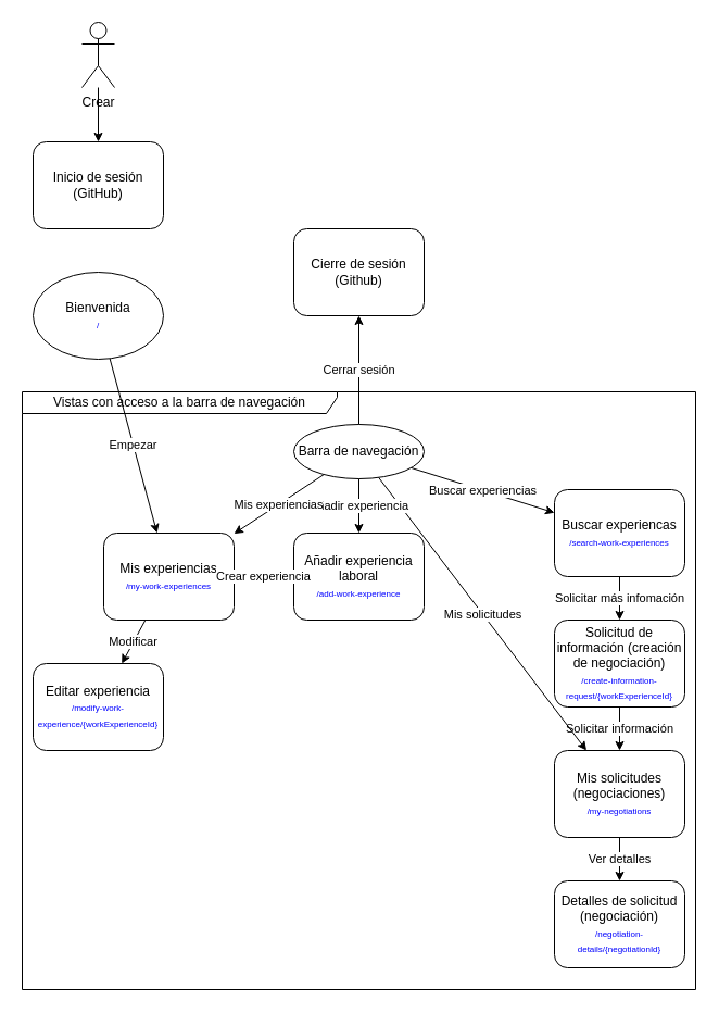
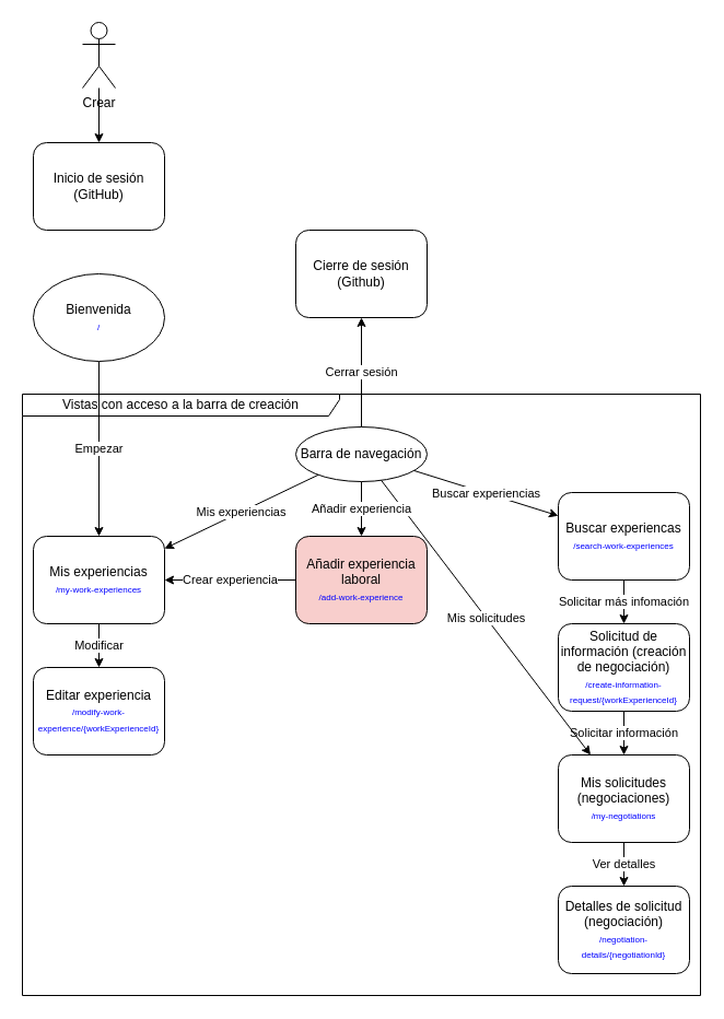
  <mxCell id="0" />
  <mxCell id="1" parent="0" />
- <mxCell id="2" value="Vistas con acceso a la barra de navegación" style="shape=umlFrame;whiteSpace=wrap;html=1;width=290;height=20;" parent="1" vertex="1"><mxGeometry x="20" y="360" width="620" height="550" as="geometry" /></mxCell>
+ <mxCell id="2" value="Vistas con acceso a la barra de creación" style="shape=umlFrame;whiteSpace=wrap;html=1;width=290;height=20;" parent="1" vertex="1"><mxGeometry x="20" y="360" width="620" height="550" as="geometry" /></mxCell>
  <mxCell id="3" value="Empezar" style="endArrow=classic;html=1;" parent="1" source="7" target="20" edge="1"><mxGeometry width="50" height="50" relative="1" as="geometry"><mxPoint x="100" y="210" as="sourcePoint" /><mxPoint x="210" y="310" as="targetPoint" /></mxGeometry></mxCell>
  <mxCell id="4" value="Inicio de sesión&lt;br&gt;(GitHub)" style="rounded=1;whiteSpace=wrap;html=1;" parent="1" vertex="1"><mxGeometry x="30" y="130" width="120" height="80" as="geometry" /></mxCell>
  <mxCell id="5" value="Crear" style="shape=umlActor;verticalLabelPosition=bottom;verticalAlign=top;html=1;outlineConnect=0;" parent="1" vertex="1"><mxGeometry x="75" y="20" width="30" height="60" as="geometry" /></mxCell>
  <mxCell id="6" value="Barra de navegación" style="ellipse;whiteSpace=wrap;html=1;" parent="1" vertex="1"><mxGeometry x="270" y="390" width="120" height="50" as="geometry" /></mxCell>
  <mxCell id="7" value="Bienvenida&lt;br&gt;&lt;font color=&quot;#0000ff&quot; style=&quot;font-size: 8px&quot;&gt;/&lt;/font&gt;" style="ellipse;whiteSpace=wrap;html=1;" parent="1" vertex="1"><mxGeometry x="30" y="250" width="120" height="80" as="geometry" /></mxCell>
  <mxCell id="8" value="Buscar experiencas&lt;br&gt;&lt;font color=&quot;#0000ff&quot; style=&quot;font-size: 8px&quot;&gt;/search-work-experiences&lt;/font&gt;" style="rounded=1;whiteSpace=wrap;html=1;" parent="1" vertex="1"><mxGeometry x="510" y="450" width="120" height="80" as="geometry" /></mxCell>
  <mxCell id="9" value="Buscar experiencias" style="endArrow=classic;html=1;" parent="1" source="6" target="8" edge="1"><mxGeometry width="50" height="50" relative="1" as="geometry"><mxPoint x="100" y="370" as="sourcePoint" /><mxPoint x="100" y="510" as="targetPoint" /></mxGeometry></mxCell>
  <mxCell id="10" value="Solicitud de información (creación de negociación)&lt;br&gt;&lt;font color=&quot;#0000ff&quot;&gt;&lt;span style=&quot;font-size: 8px&quot;&gt;/create-information-request/{workExperienceId}&lt;/span&gt;&lt;/font&gt;" style="rounded=1;whiteSpace=wrap;html=1;" parent="1" vertex="1"><mxGeometry x="510" y="570" width="120" height="80" as="geometry" /></mxCell>
  <mxCell id="11" value="Solicitar más infomación" style="endArrow=classic;html=1;" parent="1" source="8" target="10" edge="1"><mxGeometry width="50" height="50" relative="1" as="geometry"><mxPoint x="580" y="370" as="sourcePoint" /><mxPoint x="580" y="510" as="targetPoint" /></mxGeometry></mxCell>
  <mxCell id="12" value="Mis solicitudes&lt;br&gt;(negociaciones)&lt;br&gt;&lt;span style=&quot;color: rgb(0 , 0 , 255) ; font-size: 8px&quot;&gt;/my-negotiations&lt;/span&gt;" style="rounded=1;whiteSpace=wrap;html=1;" parent="1" vertex="1"><mxGeometry x="510" y="690" width="120" height="80" as="geometry" /></mxCell>
  <mxCell id="13" value="Solicitar información" style="endArrow=classic;html=1;" parent="1" source="10" target="12" edge="1"><mxGeometry width="50" height="50" relative="1" as="geometry"><mxPoint x="580" y="570" as="sourcePoint" /><mxPoint x="580" y="615" as="targetPoint" /></mxGeometry></mxCell>
  <mxCell id="14" value="Mis solicitudes" style="endArrow=classic;html=1;" parent="1" source="6" target="12" edge="1"><mxGeometry width="50" height="50" relative="1" as="geometry"><mxPoint x="340.826" y="469.325" as="sourcePoint" /><mxPoint x="160" y="522.414" as="targetPoint" /></mxGeometry></mxCell>
  <mxCell id="15" value="" style="endArrow=classic;html=1;" parent="1" source="5" target="4" edge="1"><mxGeometry width="50" height="50" relative="1" as="geometry"><mxPoint x="100" y="210" as="sourcePoint" /><mxPoint x="100" y="260" as="targetPoint" /></mxGeometry></mxCell>
  <mxCell id="16" value="Detalles de solicitud&lt;br&gt;(negociación)&lt;br&gt;&lt;span style=&quot;color: rgb(0 , 0 , 255) ; font-size: 8px&quot;&gt;/&lt;/span&gt;&lt;font color=&quot;#0000ff&quot;&gt;&lt;span style=&quot;font-size: 8px&quot;&gt;negotiation-details/{negotiationId}&lt;/span&gt;&lt;/font&gt;" style="rounded=1;whiteSpace=wrap;html=1;" parent="1" vertex="1"><mxGeometry x="510" y="810" width="120" height="80" as="geometry" /></mxCell>
  <mxCell id="17" value="Ver detalles" style="endArrow=classic;html=1;" parent="1" source="12" target="16" edge="1"><mxGeometry width="50" height="50" relative="1" as="geometry"><mxPoint x="580" y="660" as="sourcePoint" /><mxPoint x="580" y="700" as="targetPoint" /></mxGeometry></mxCell>
- <mxCell id="18" value="Añadir experiencia laboral&lt;br&gt;&lt;font color=&quot;#0000ff&quot;&gt;&lt;span style=&quot;font-size: 8px&quot;&gt;/add-work-experience&lt;/span&gt;&lt;/font&gt;" style="rounded=1;whiteSpace=wrap;html=1;" parent="1" vertex="1"><mxGeometry x="270" y="490" width="120" height="80" as="geometry" /></mxCell>
+ <mxCell id="18" value="Añadir experiencia laboral&lt;br&gt;&lt;font color=&quot;#0000ff&quot;&gt;&lt;span style=&quot;font-size: 8px&quot;&gt;/add-work-experience&lt;/span&gt;&lt;/font&gt;" style="rounded=1;whiteSpace=wrap;html=1;fillColor=#f8cecc;" parent="1" vertex="1"><mxGeometry x="270" y="490" width="120" height="80" as="geometry" /></mxCell>
  <mxCell id="19" value="Añadir experiencia" style="endArrow=classic;html=1;" parent="1" source="6" target="18" edge="1"><mxGeometry width="50" height="50" relative="1" as="geometry"><mxPoint x="293.968" y="449.091" as="sourcePoint" /><mxPoint x="126.667" y="700" as="targetPoint" /></mxGeometry></mxCell>
- <mxCell id="20" value="Mis experiencias&lt;br&gt;&lt;font color=&quot;#0000ff&quot;&gt;&lt;span style=&quot;font-size: 8px&quot;&gt;/my-work-experiences&lt;/span&gt;&lt;/font&gt;" style="rounded=1;whiteSpace=wrap;html=1;" parent="1" vertex="1"><mxGeometry x="95" y="490" width="120" height="80" as="geometry" /></mxCell>
+ <mxCell id="20" value="Mis experiencias&lt;br&gt;&lt;font color=&quot;#0000ff&quot;&gt;&lt;span style=&quot;font-size: 8px&quot;&gt;/my-work-experiences&lt;/span&gt;&lt;/font&gt;" style="rounded=1;whiteSpace=wrap;html=1;" parent="1" vertex="1"><mxGeometry x="30" y="490" width="120" height="80" as="geometry" /></mxCell>
  <mxCell id="21" value="Mis experiencias" style="endArrow=classic;html=1;" parent="1" source="6" target="20" edge="1"><mxGeometry width="50" height="50" relative="1" as="geometry"><mxPoint x="310" y="450" as="sourcePoint" /><mxPoint x="310" y="580" as="targetPoint" /></mxGeometry></mxCell>
  <mxCell id="22" value="Crear experiencia" style="endArrow=classic;html=1;" parent="1" source="18" target="20" edge="1"><mxGeometry width="50" height="50" relative="1" as="geometry"><mxPoint x="70" y="370" as="sourcePoint" /><mxPoint x="70" y="500" as="targetPoint" /></mxGeometry></mxCell>
  <mxCell id="23" value="Editar experiencia&lt;br&gt;&lt;font color=&quot;#0000ff&quot;&gt;&lt;span style=&quot;font-size: 8px&quot;&gt;/modify-work-experience/{workExperienceId}&lt;/span&gt;&lt;/font&gt;" style="rounded=1;whiteSpace=wrap;html=1;" parent="1" vertex="1"><mxGeometry x="30" y="610" width="120" height="80" as="geometry" /></mxCell>
  <mxCell id="24" value="Modificar" style="endArrow=classic;html=1;" parent="1" source="20" target="23" edge="1"><mxGeometry width="50" height="50" relative="1" as="geometry"><mxPoint x="-140" y="370" as="sourcePoint" /><mxPoint x="-140" y="500" as="targetPoint" /></mxGeometry></mxCell>
  <mxCell id="25" value="Cierre de sesión (Github)" style="rounded=1;whiteSpace=wrap;html=1;" parent="1" vertex="1"><mxGeometry x="270" y="210" width="120" height="80" as="geometry" /></mxCell>
  <mxCell id="26" value="Cerrar sesión" style="endArrow=classic;html=1;" parent="1" source="6" target="25" edge="1"><mxGeometry width="50" height="50" relative="1" as="geometry"><mxPoint x="340" y="450" as="sourcePoint" /><mxPoint x="340" y="580" as="targetPoint" /></mxGeometry></mxCell>
